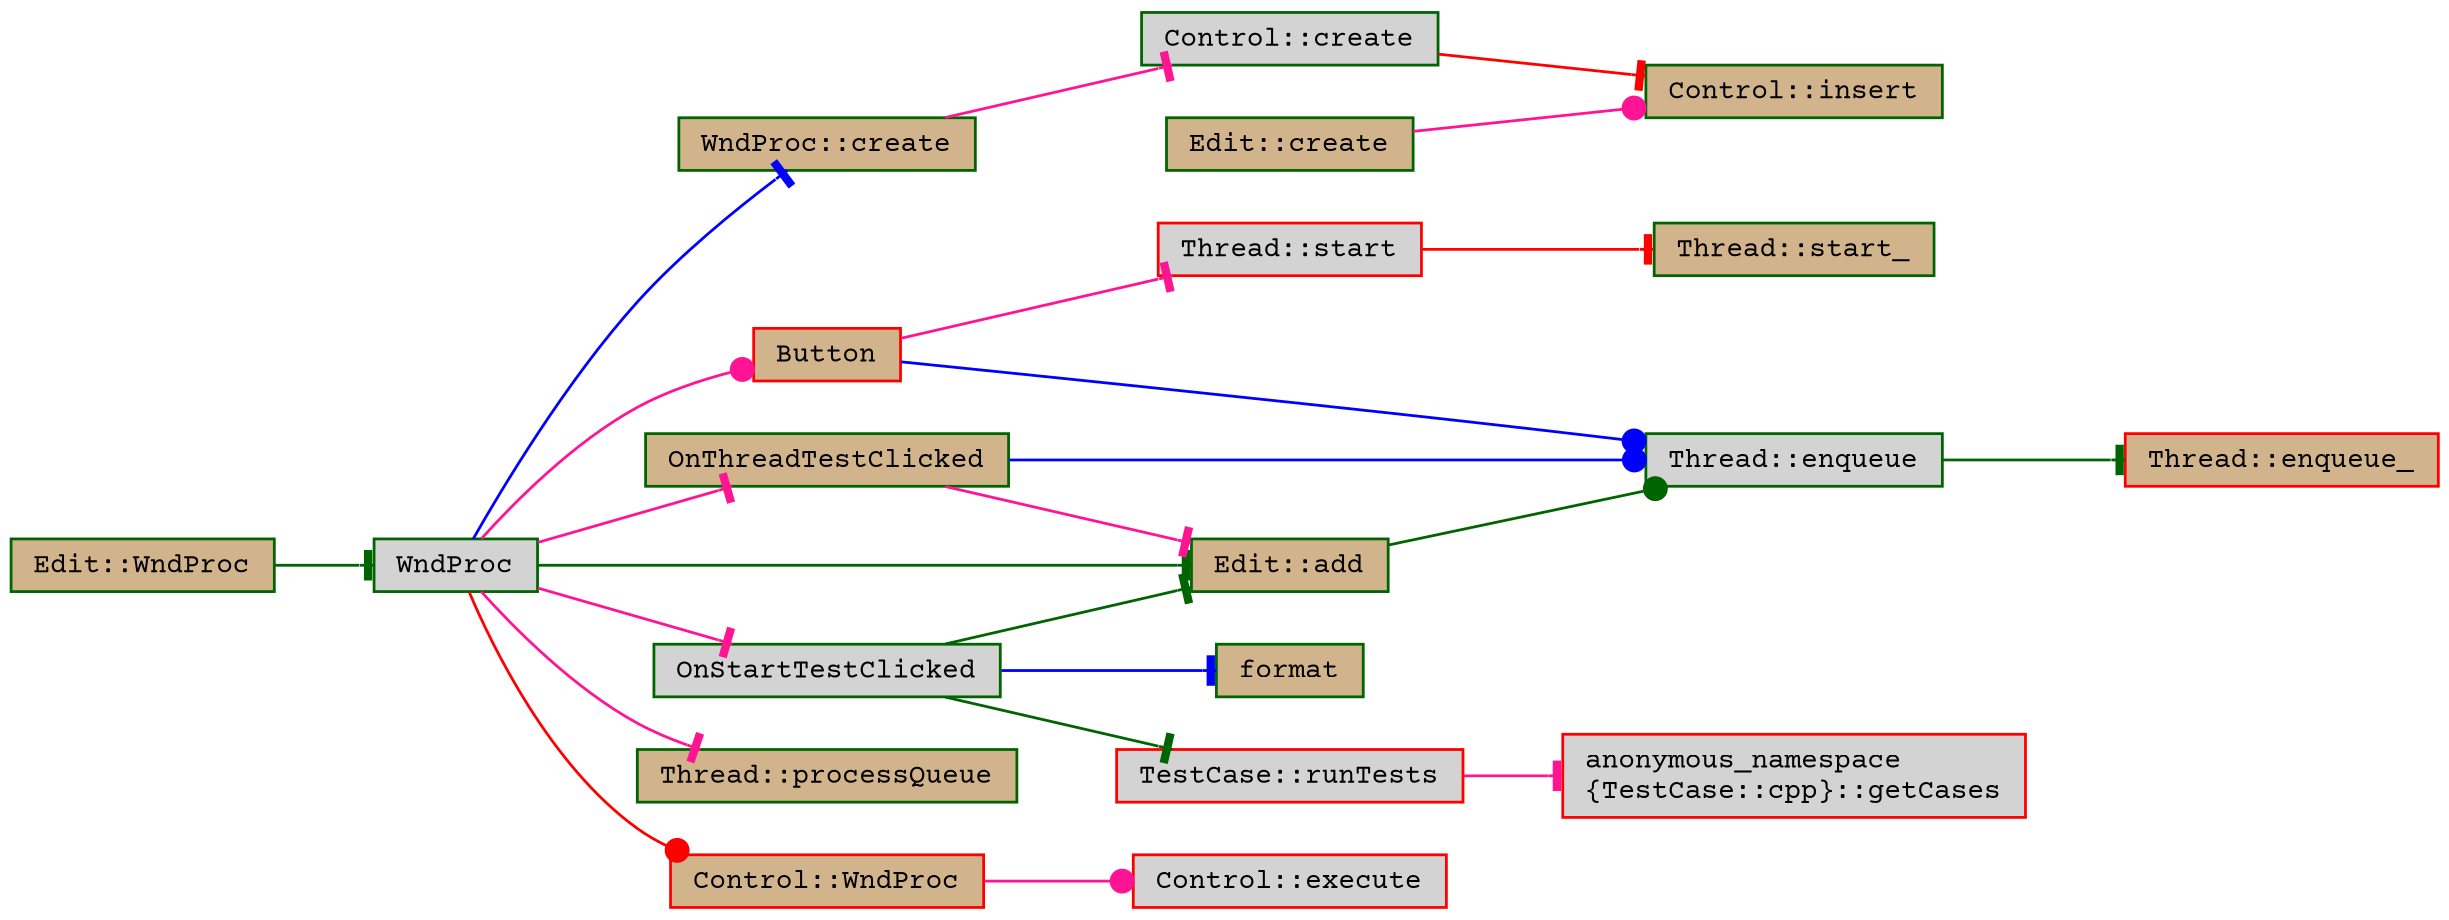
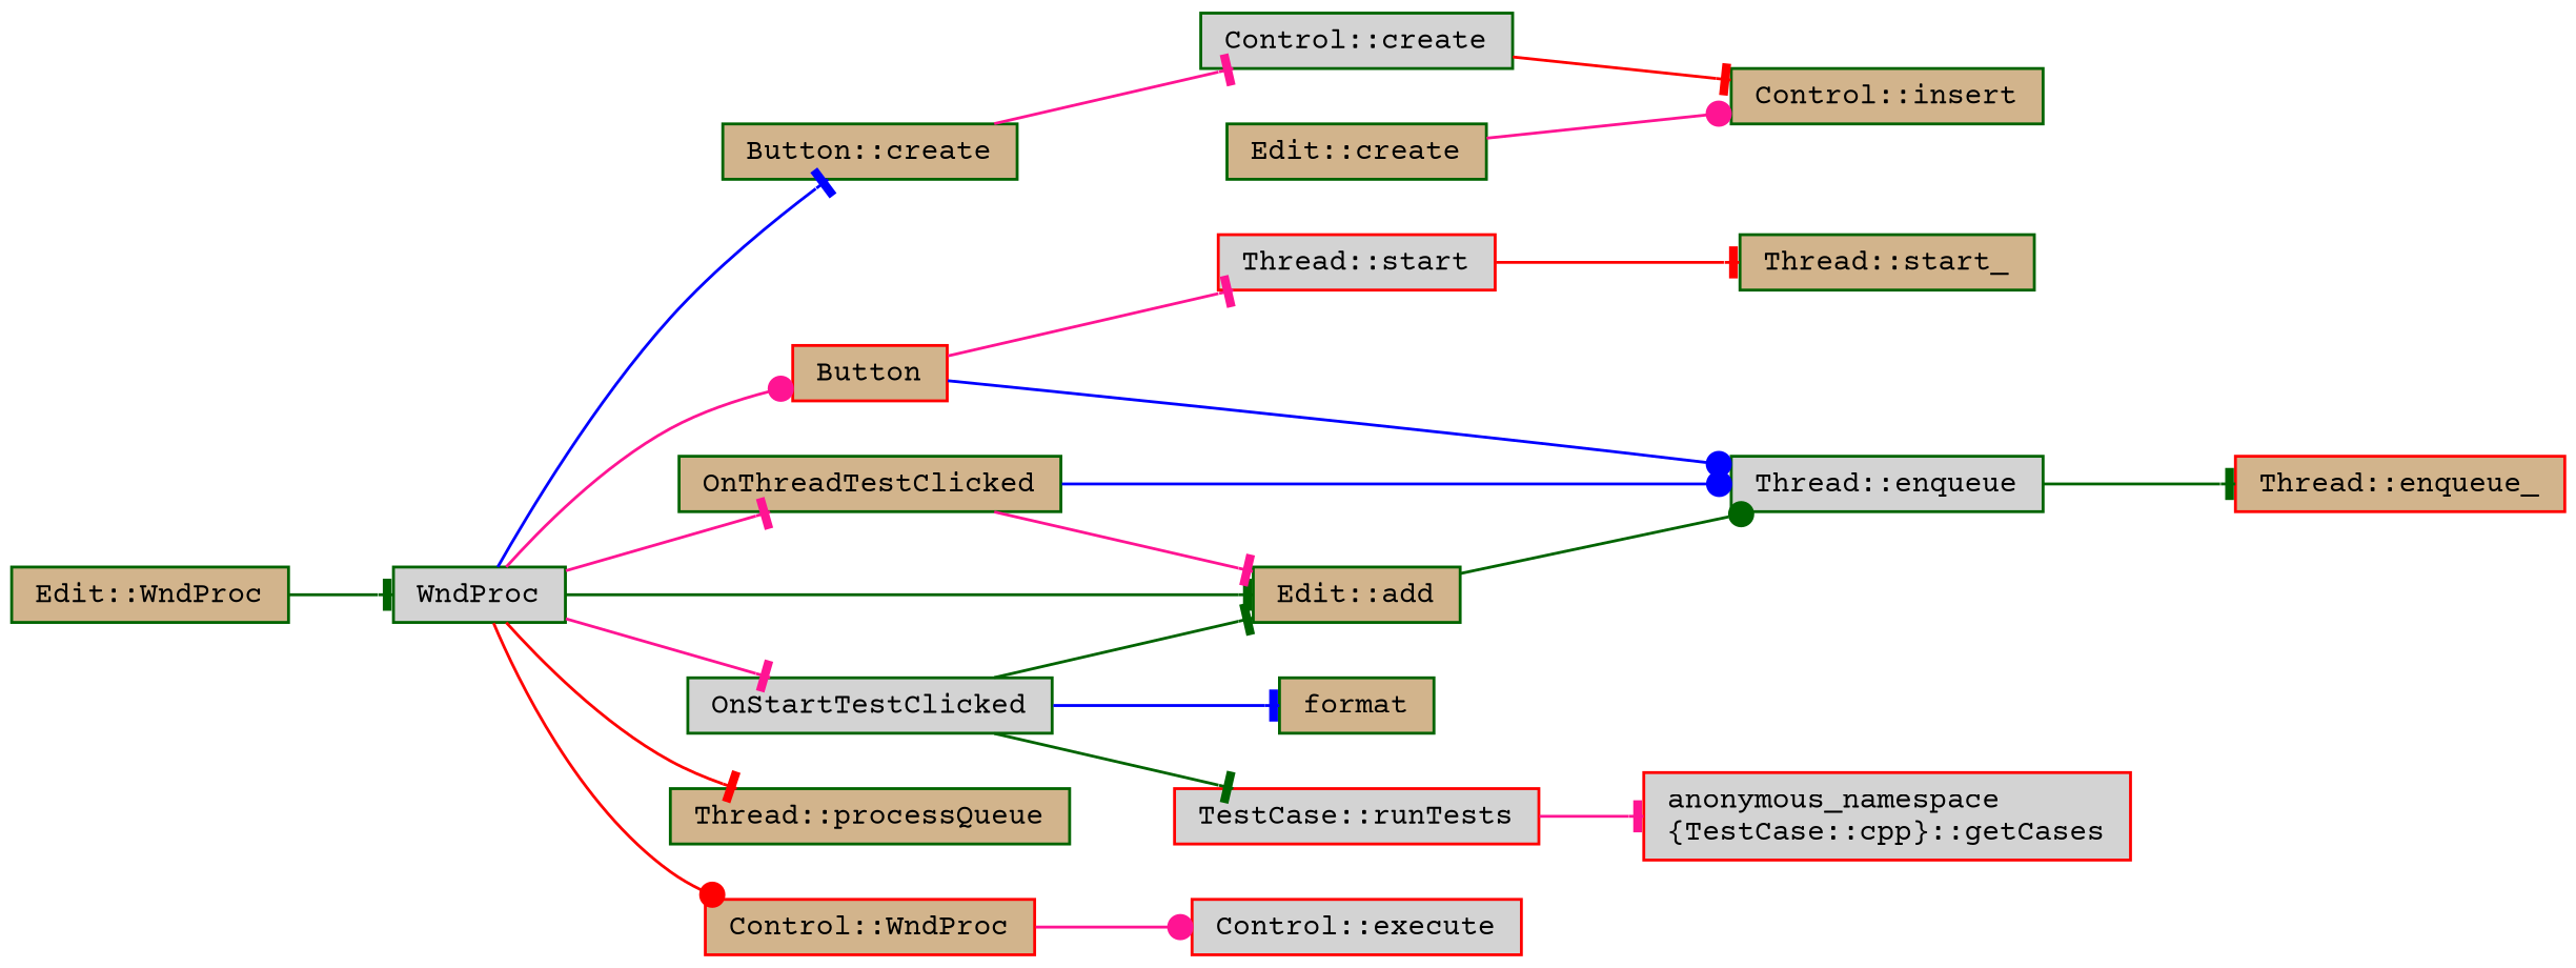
  digraph {
    fontname="Courier Prime"
    rankdir=LR
    node [color=darkgreen fillcolor=tan fontname="Courier Prime" fontsize=10 shape=record style=filled]
    edge [arrowhead=tee color=deeppink fontname="Courier Prime" fontsize=10 labelfontname=Helvetica labelfontsize=10 style=solid]
    n1 [fontcolor=black height=0.2 label="Edit::WndProc" width=0.4]
    n2 [fillcolor=lightgrey height=0.2 label=WndProc width=0.4]
-   n3 [height=0.2 label="WndProc::create" width=0.4]
+   n3 [height=0.2 label="Button::create" width=0.4]
    n4 [color=red height=0.2 label=Button width=0.4]
    n5 [fillcolor=lightgrey height=0.2 label=OnStartTestClicked width=0.4]
    n6 [height=0.2 label=OnThreadTestClicked width=0.4]
    n7 [height=0.2 label="Thread::processQueue" width=0.4]
    n8 [color=red height=0.2 label="Control::WndProc" width=0.4]
    n9 [height=0.2 label="Edit::add" width=0.4]
    n10 [fillcolor=lightgrey height=0.2 label="Control::create" width=0.4]
    n11 [height=0.2 label="Edit::create" width=0.4]
    n12 [height=0.2 label="Control::insert" width=0.4]
    n13 [fillcolor=lightgrey height=0.2 label="Thread::enqueue" width=0.4]
    n14 [color=red fillcolor=lightgrey height=0.2 label="Thread::start" width=0.4]
    n15 [height=0.2 label=format width=0.4]
    n16 [color=red fillcolor=lightgrey height=0.2 label="TestCase::runTests" width=0.4]
    n17 [color=red fillcolor=lightgrey height=0.2 label="Control::execute" width=0.4]
    n18 [color=red height=0.2 label="Thread::enqueue_" width=0.4]
    n19 [height=0.2 label="Thread::start_" width=0.4]
    n20 [color=red fillcolor=lightgrey height=0.2 label="anonymous_namespace\l\{TestCase::cpp\}::getCases" width=0.4]
    n1 -> n2 [color=darkgreen]
    n2 -> n3 [color=blue]
    n2 -> n4 [arrowhead=dot]
    n2 -> n5
    n2 -> n6
-   n2 -> n7
+   n2 -> n7 [color=red]
    n2 -> n8 [arrowhead=dot color=red]
    n2 -> n9 [color=darkgreen]
    n3 -> n10
    n4 -> n13 [arrowhead=dot color=blue]
    n4 -> n14
    n5 -> n9 [color=darkgreen]
    n5 -> n15 [color=blue]
    n5 -> n16 [color=darkgreen]
    n6 -> n9
    n6 -> n13 [arrowhead=dot color=blue]
    n8 -> n17 [arrowhead=dot]
    n9 -> n13 [arrowhead=dot color=darkgreen]
    n10 -> n12 [color=red]
    n11 -> n12 [arrowhead=dot]
    n13 -> n18 [color=darkgreen]
    n14 -> n19 [color=red]
    n16 -> n20
  }
